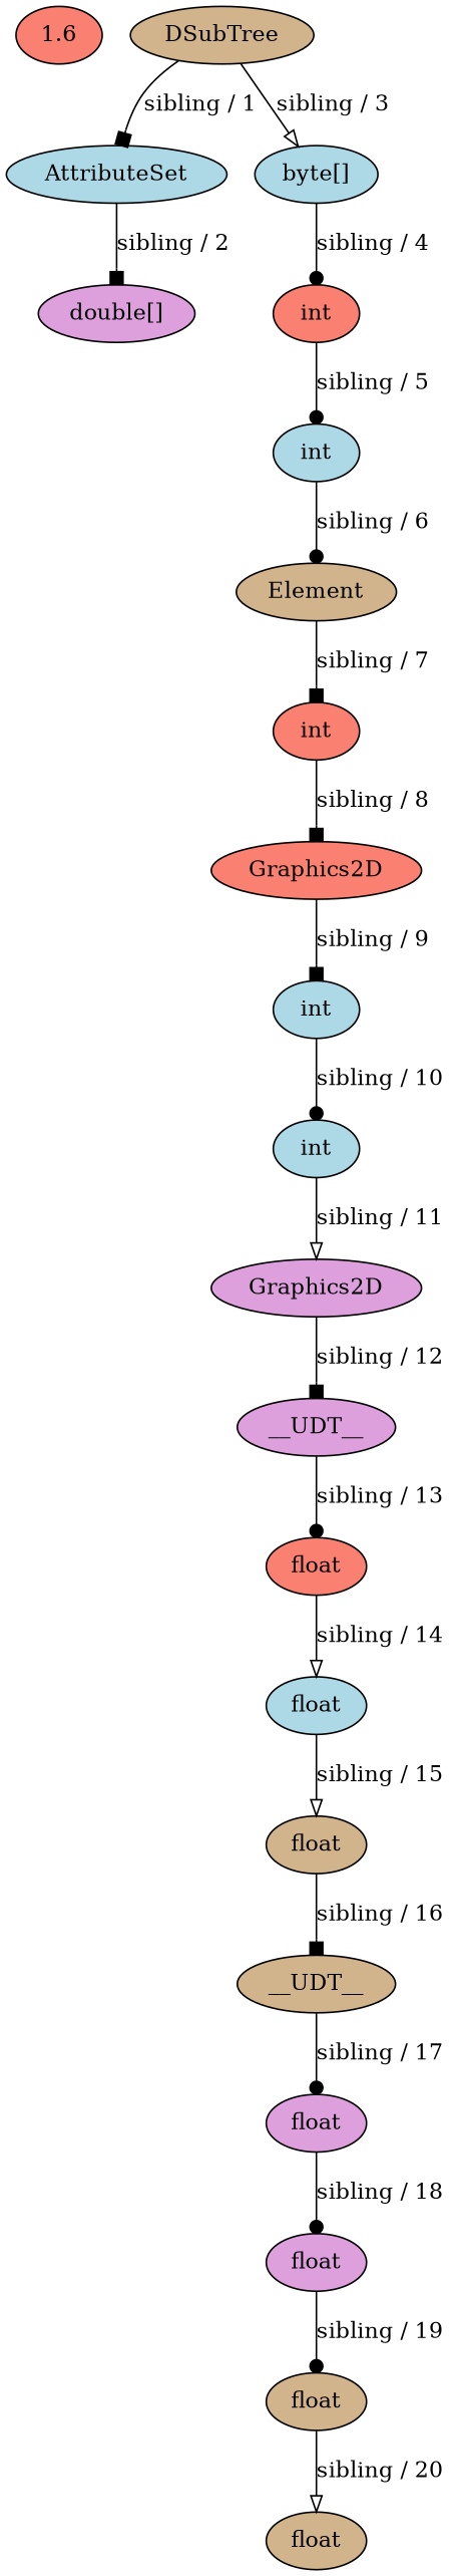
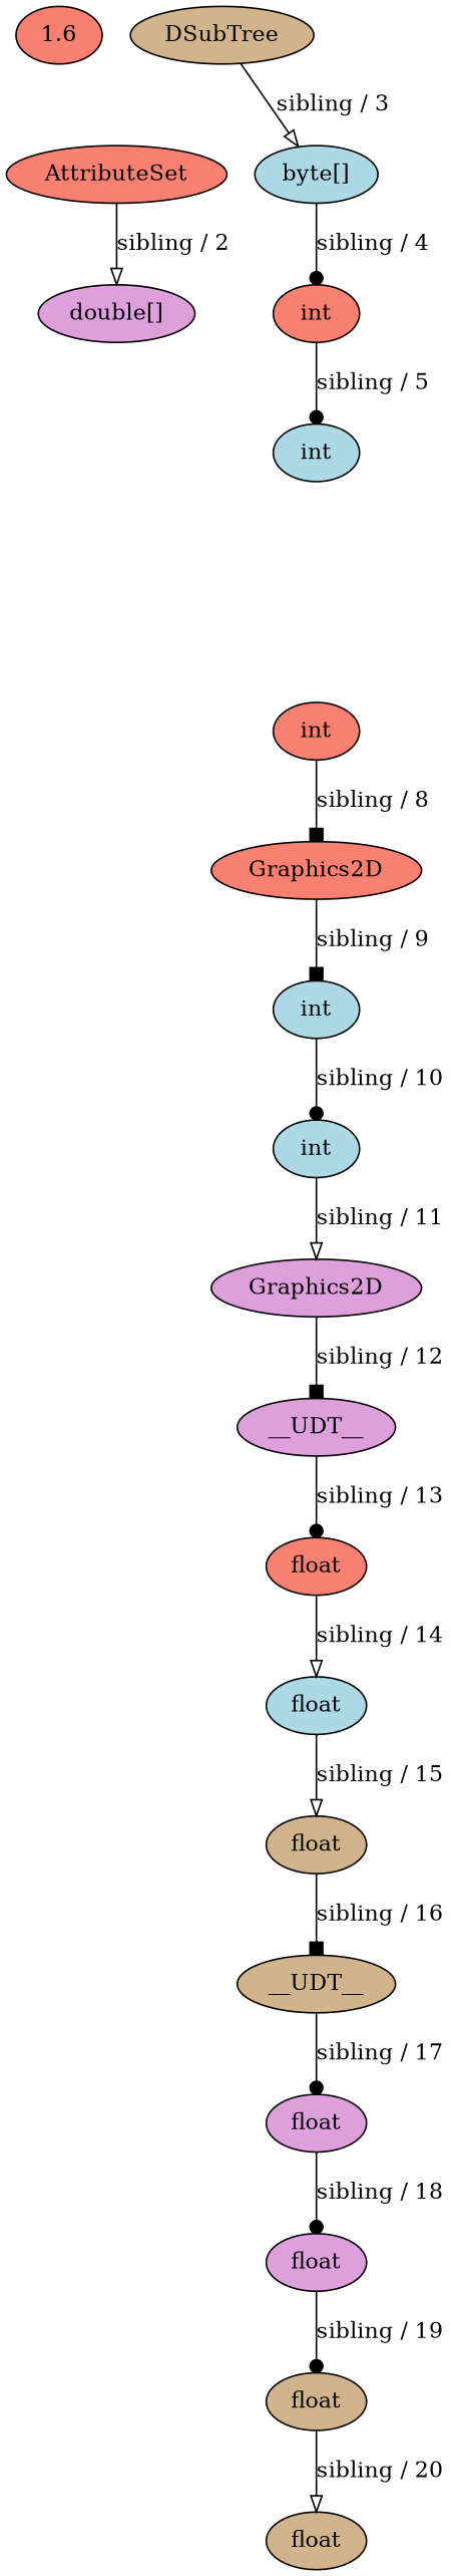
  digraph {
    node [fillcolor=tan style=filled]
    edge [arrowhead=dot constraint=true direction=LR]
    n1 [fillcolor=salmon label=1.6]
    n2 [label=DSubTree]
-   n3 [fillcolor=lightblue label=AttributeSet]
+   n3 [fillcolor=salmon label=AttributeSet]
    n4 [fillcolor=lightblue label="byte[]"]
    n5 [fillcolor=plum label="double[]"]
    n6 [fillcolor=salmon label=int]
    n7 [fillcolor=lightblue label=int]
-   n8 [label=Element]
    n9 [fillcolor=salmon label=int]
    n10 [fillcolor=salmon label=Graphics2D]
    n11 [fillcolor=lightblue label=int]
    n12 [fillcolor=lightblue label=int]
    n13 [fillcolor=plum label=Graphics2D]
    n14 [fillcolor=plum label=__UDT__]
    n15 [fillcolor=salmon label=float]
    n16 [fillcolor=lightblue label=float]
    n17 [label=float]
    n18 [label=__UDT__]
    n19 [fillcolor=plum label=float]
    n20 [fillcolor=plum label=float]
    n21 [label=float]
    n22 [label=float]
-   n2 -> n3 [arrowhead=box label="sibling / 1"]
    n2 -> n4 [arrowhead=onormal label="sibling / 3"]
-   n3 -> n5 [arrowhead=box label="sibling / 2"]
+   n3 -> n5 [arrowhead=onormal label="sibling / 2"]
    n4 -> n6 [label="sibling / 4"]
    n6 -> n7 [label="sibling / 5"]
-   n7 -> n8 [label="sibling / 6"]
-   n8 -> n9 [arrowhead=box label="sibling / 7"]
    n9 -> n10 [arrowhead=box label="sibling / 8"]
    n10 -> n11 [arrowhead=box label="sibling / 9"]
    n11 -> n12 [label="sibling / 10"]
    n12 -> n13 [arrowhead=onormal label="sibling / 11"]
    n13 -> n14 [arrowhead=box label="sibling / 12"]
    n14 -> n15 [label="sibling / 13"]
    n15 -> n16 [arrowhead=onormal label="sibling / 14"]
    n16 -> n17 [arrowhead=onormal label="sibling / 15"]
    n17 -> n18 [arrowhead=box label="sibling / 16"]
    n18 -> n19 [label="sibling / 17"]
    n19 -> n20 [label="sibling / 18"]
    n20 -> n21 [label="sibling / 19"]
    n21 -> n22 [arrowhead=onormal label="sibling / 20"]
  }
